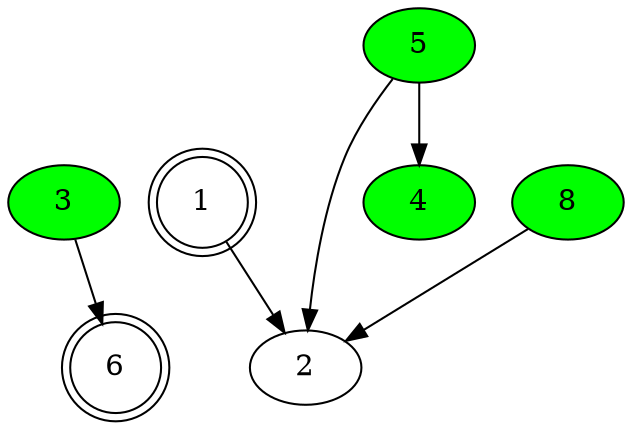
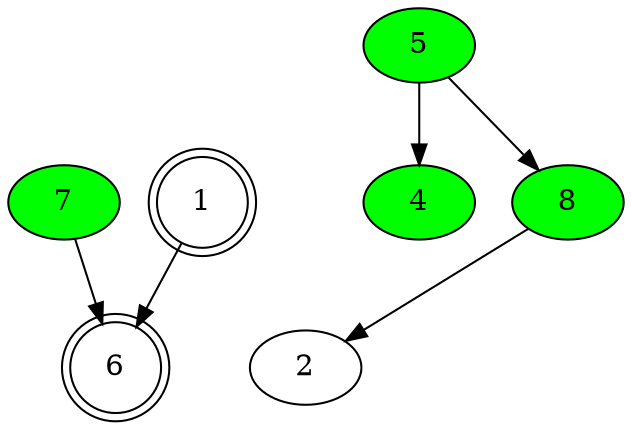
  digraph {
    node [fillcolor=green style=filled]
    6 [shape=doublecircle fillcolor="" style=""]
-   7 [label=3]
+   7
    1 [shape=doublecircle fillcolor="" style=""]
    2 [fillcolor="" style=""]
    5
    4
    n7 [label=8]
    7 -> 6
-   1 -> 2
+   1 -> 6
    5 -> 4
-   5 -> 2
+   5 -> n7
    n7 -> 2
  }
